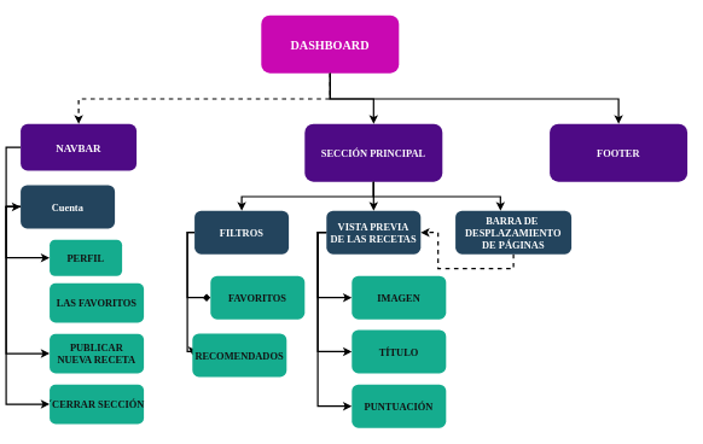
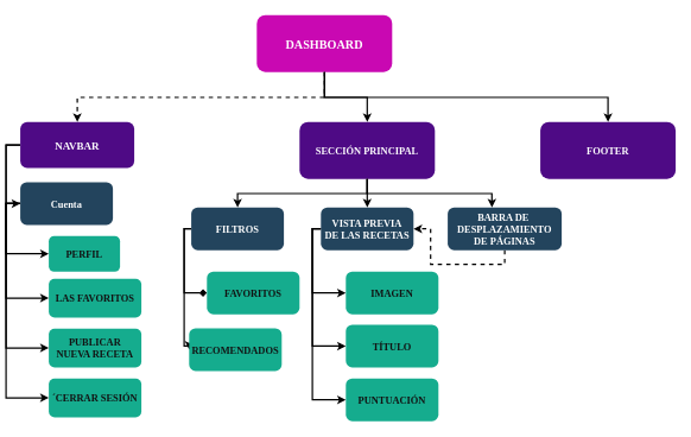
  <mxCell id="0" />
  <mxCell id="1" parent="0" />
  <mxCell id="2" value="DASHBOARD" style="rounded=1;fillColor=#c908b2;gradientColor=none;strokeColor=none;fontColor=#FFFFFF;fontStyle=1;fontFamily=Tahoma;fontSize=17;" parent="1" vertex="1"><mxGeometry x="352" y="20.5" width="190" height="80" as="geometry" /></mxCell>
  <mxCell id="3" value="" style="edgeStyle=elbowEdgeStyle;elbow=vertical;strokeWidth=2;rounded=0;entryX=0.5;entryY=0;entryDx=0;entryDy=0;" parent="1" source="2" target="27" edge="1"><mxGeometry x="337" y="215.5" width="100" height="100" as="geometry"><mxPoint x="127" y="150.5" as="sourcePoint" /><mxPoint x="1247" y="170.5" as="targetPoint" /></mxGeometry></mxCell>
  <mxCell id="4" value="SECCIÓN PRINCIPAL" style="rounded=1;fillColor=#4e0a85;gradientColor=none;strokeColor=none;fontColor=#FFFFFF;fontStyle=1;fontFamily=Tahoma;fontSize=14" parent="1" vertex="1"><mxGeometry x="412" y="170.5" width="190" height="80" as="geometry" /></mxCell>
  <mxCell id="5" style="edgeStyle=orthogonalEdgeStyle;rounded=0;orthogonalLoop=1;jettySize=auto;html=1;exitX=0;exitY=0.5;exitDx=0;exitDy=0;entryX=0;entryY=0.5;entryDx=0;entryDy=0;strokeWidth=2;" edge="1" parent="1" source="7" target="32"><mxGeometry relative="1" as="geometry" /></mxCell>
+ <mxCell id="6" style="edgeStyle=orthogonalEdgeStyle;rounded=0;orthogonalLoop=1;jettySize=auto;html=1;exitX=0;exitY=0.5;exitDx=0;exitDy=0;entryX=0;entryY=0.5;entryDx=0;entryDy=0;strokeWidth=2;" edge="1" parent="1" source="7" target="33"><mxGeometry relative="1" as="geometry" /></mxCell>
  <mxCell id="7" value="NAVBAR" style="rounded=1;fillColor=#4e0a85;gradientColor=none;strokeColor=none;fontColor=#FFFFFF;fontStyle=1;fontFamily=Tahoma;fontSize=15;" parent="1" vertex="1"><mxGeometry x="20" y="170.5" width="160" height="64.5" as="geometry" /></mxCell>
  <mxCell id="8" value="" style="edgeStyle=elbowEdgeStyle;elbow=vertical;strokeWidth=2;rounded=0" parent="1" source="2" target="4" edge="1"><mxGeometry x="347" y="225.5" width="100" height="100" as="geometry"><mxPoint x="652" y="110.5" as="sourcePoint" /><mxPoint x="1257" y="180.5" as="targetPoint" /></mxGeometry></mxCell>
  <mxCell id="9" value="" style="edgeStyle=elbowEdgeStyle;elbow=vertical;strokeWidth=2;rounded=0;dashed=1;" parent="1" source="2" target="7" edge="1"><mxGeometry x="-23" y="135.5" width="100" height="100" as="geometry"><mxPoint x="-233" y="70.5" as="sourcePoint" /><mxPoint x="-133" y="-29.5" as="targetPoint" /></mxGeometry></mxCell>
  <mxCell id="10" value="" style="edgeStyle=elbowEdgeStyle;elbow=vertical;strokeWidth=2;rounded=0;entryX=0.5;entryY=0;entryDx=0;entryDy=0;" parent="1" source="4" target="15" edge="1"><mxGeometry x="37" y="135.5" width="100" height="100" as="geometry"><mxPoint x="-173" y="70.5" as="sourcePoint" /><mxPoint x="332" y="290.5" as="targetPoint" /></mxGeometry></mxCell>
  <mxCell id="11" value="" style="edgeStyle=elbowEdgeStyle;elbow=vertical;strokeWidth=2;rounded=0" parent="1" source="4" edge="1"><mxGeometry x="37" y="135.5" width="100" height="100" as="geometry"><mxPoint x="-173" y="70.5" as="sourcePoint" /><mxPoint x="507" y="290.5" as="targetPoint" /></mxGeometry></mxCell>
  <mxCell id="12" value="" style="edgeStyle=elbowEdgeStyle;elbow=vertical;strokeWidth=2;rounded=0" parent="1" source="4" edge="1"><mxGeometry x="37" y="135.5" width="100" height="100" as="geometry"><mxPoint x="-173" y="70.5" as="sourcePoint" /><mxPoint x="682" y="290.5" as="targetPoint" /></mxGeometry></mxCell>
  <mxCell id="13" style="edgeStyle=orthogonalEdgeStyle;rounded=0;orthogonalLoop=1;jettySize=auto;html=1;exitX=0;exitY=0.5;exitDx=0;exitDy=0;entryX=0;entryY=0.5;entryDx=0;entryDy=0;strokeWidth=2;endArrow=diamond;" parent="1" source="15" target="16" edge="1"><mxGeometry relative="1" as="geometry"><Array as="points"><mxPoint x="250" y="321" /><mxPoint x="250" y="411" /></Array></mxGeometry></mxCell>
  <mxCell id="14" style="edgeStyle=orthogonalEdgeStyle;rounded=0;orthogonalLoop=1;jettySize=auto;html=1;exitX=0;exitY=0.5;exitDx=0;exitDy=0;entryX=0;entryY=0.5;entryDx=0;entryDy=0;strokeWidth=2;" parent="1" source="15" target="17" edge="1"><mxGeometry relative="1" as="geometry"><Array as="points"><mxPoint x="250" y="321" /><mxPoint x="250" y="485" /></Array></mxGeometry></mxCell>
  <mxCell id="15" value="FILTROS" style="rounded=1;fillColor=#23445D;gradientColor=none;strokeColor=none;fontColor=#FFFFFF;fontStyle=1;fontFamily=Tahoma;fontSize=14" parent="1" vertex="1"><mxGeometry x="260" y="290.5" width="130" height="60" as="geometry" /></mxCell>
  <mxCell id="16" value="FAVORITOS" style="rounded=1;fillColor=#15ac8e;gradientColor=none;strokeColor=none;fontColor=#121212;fontStyle=1;fontFamily=Tahoma;fontSize=14" parent="1" vertex="1"><mxGeometry x="282" y="380.5" width="130" height="60" as="geometry" /></mxCell>
  <mxCell id="17" value="RECOMENDADOS" style="rounded=1;fillColor=#15ac8e;gradientColor=none;strokeColor=none;fontColor=#121212;fontStyle=1;fontFamily=Tahoma;fontSize=14" parent="1" vertex="1"><mxGeometry x="257" y="460" width="130" height="60" as="geometry" /></mxCell>
  <mxCell id="18" style="edgeStyle=orthogonalEdgeStyle;rounded=0;orthogonalLoop=1;jettySize=auto;html=1;exitX=0;exitY=0.5;exitDx=0;exitDy=0;entryX=0;entryY=0.5;entryDx=0;entryDy=0;strokeWidth=2;" parent="1" source="21" target="24" edge="1"><mxGeometry relative="1" as="geometry"><Array as="points"><mxPoint x="430" y="321" /><mxPoint x="430" y="561" /></Array></mxGeometry></mxCell>
  <mxCell id="19" style="edgeStyle=orthogonalEdgeStyle;rounded=0;orthogonalLoop=1;jettySize=auto;html=1;exitX=0;exitY=0.5;exitDx=0;exitDy=0;entryX=0;entryY=0.5;entryDx=0;entryDy=0;strokeWidth=2;" parent="1" source="21" target="22" edge="1"><mxGeometry relative="1" as="geometry"><Array as="points"><mxPoint x="430" y="321" /><mxPoint x="430" y="411" /></Array></mxGeometry></mxCell>
  <mxCell id="20" style="edgeStyle=orthogonalEdgeStyle;rounded=0;orthogonalLoop=1;jettySize=auto;html=1;exitX=0;exitY=0.5;exitDx=0;exitDy=0;entryX=0;entryY=0.5;entryDx=0;entryDy=0;strokeWidth=2;" parent="1" source="21" target="23" edge="1"><mxGeometry relative="1" as="geometry"><Array as="points"><mxPoint x="430" y="321" /><mxPoint x="430" y="485" /></Array></mxGeometry></mxCell>
  <mxCell id="21" value="VISTA PREVIA &#10;DE LAS RECETAS" style="rounded=1;fillColor=#23445D;gradientColor=none;strokeColor=none;fontColor=#FFFFFF;fontStyle=1;fontFamily=Tahoma;fontSize=14" parent="1" vertex="1"><mxGeometry x="442" y="290.5" width="130" height="60" as="geometry" /></mxCell>
  <mxCell id="22" value="IMAGEN" style="rounded=1;fillColor=#15ac8e;gradientColor=none;strokeColor=none;fontColor=#121212;fontStyle=1;fontFamily=Tahoma;fontSize=14" parent="1" vertex="1"><mxGeometry x="477" y="380.5" width="130" height="60" as="geometry" /></mxCell>
  <mxCell id="23" value="TÍTULO" style="rounded=1;fillColor=#15ac8e;gradientColor=none;strokeColor=none;fontColor=#121212;fontStyle=1;fontFamily=Tahoma;fontSize=14" parent="1" vertex="1"><mxGeometry x="477" y="455" width="130" height="60" as="geometry" /></mxCell>
  <mxCell id="24" value="PUNTUACIÓN" style="rounded=1;fillColor=#15ac8e;gradientColor=none;strokeColor=none;fontColor=#121212;fontStyle=1;fontFamily=Tahoma;fontSize=14" parent="1" vertex="1"><mxGeometry x="477" y="530.5" width="130" height="60" as="geometry" /></mxCell>
  <mxCell id="25" style="edgeStyle=orthogonalEdgeStyle;rounded=0;orthogonalLoop=1;jettySize=auto;html=1;exitX=0.5;exitY=1;exitDx=0;exitDy=0;entryX=1;entryY=0.5;entryDx=0;entryDy=0;strokeWidth=2;dashed=1;" parent="1" source="26" target="21" edge="1"><mxGeometry relative="1" as="geometry" /></mxCell>
  <mxCell id="26" value="BARRA DE &#10;DESPLAZAMIENTO&#10;DE PÁGINAS" style="rounded=1;fillColor=#23445D;gradientColor=none;strokeColor=none;fontColor=#FFFFFF;fontStyle=1;fontFamily=Tahoma;fontSize=14" parent="1" vertex="1"><mxGeometry x="620" y="290.5" width="160" height="60" as="geometry" /></mxCell>
  <mxCell id="27" value="FOOTER" style="rounded=1;fillColor=#4e0a85;gradientColor=none;strokeColor=none;fontColor=#FFFFFF;fontStyle=1;fontFamily=Tahoma;fontSize=14" parent="1" vertex="1"><mxGeometry x="750" y="170.5" width="190" height="80" as="geometry" /></mxCell>
  <mxCell id="28" value="PERFIL" style="rounded=1;fillColor=#15ac8e;gradientColor=none;strokeColor=none;fontColor=#121212;fontStyle=1;fontFamily=Tahoma;fontSize=14" vertex="1" parent="1"><mxGeometry x="60" y="330.5" width="100" height="50" as="geometry" /></mxCell>
  <mxCell id="29" style="edgeStyle=orthogonalEdgeStyle;rounded=0;orthogonalLoop=1;jettySize=auto;html=1;exitX=0;exitY=0.5;exitDx=0;exitDy=0;entryX=0;entryY=0.5;entryDx=0;entryDy=0;strokeWidth=2;" edge="1" parent="1" source="32" target="28"><mxGeometry relative="1" as="geometry" /></mxCell>
  <mxCell id="30" style="edgeStyle=orthogonalEdgeStyle;rounded=0;orthogonalLoop=1;jettySize=auto;html=1;exitX=0;exitY=0.5;exitDx=0;exitDy=0;entryX=0;entryY=0.5;entryDx=0;entryDy=0;strokeWidth=2;" edge="1" parent="1" source="32" target="34"><mxGeometry relative="1" as="geometry" /></mxCell>
  <mxCell id="31" style="edgeStyle=orthogonalEdgeStyle;rounded=0;orthogonalLoop=1;jettySize=auto;html=1;exitX=0;exitY=0.5;exitDx=0;exitDy=0;entryX=0;entryY=0.5;entryDx=0;entryDy=0;strokeWidth=2;" edge="1" parent="1" source="32" target="35"><mxGeometry relative="1" as="geometry" /></mxCell>
  <mxCell id="32" value="Cuenta" style="rounded=1;fillColor=#23445D;gradientColor=none;strokeColor=none;fontColor=#FFFFFF;fontStyle=1;fontFamily=Tahoma;fontSize=14" vertex="1" parent="1"><mxGeometry x="20" y="255" width="130" height="60" as="geometry" /></mxCell>
  <mxCell id="33" value="LAS FAVORITOS" style="rounded=1;fillColor=#15ac8e;gradientColor=none;strokeColor=none;fontColor=#121212;fontStyle=1;fontFamily=Tahoma;fontSize=14" vertex="1" parent="1"><mxGeometry x="60" y="390.5" width="130" height="54.5" as="geometry" /></mxCell>
  <mxCell id="34" value="PUBLICAR &#10;NUEVA RECETA" style="rounded=1;fillColor=#15ac8e;gradientColor=none;strokeColor=none;fontColor=#121212;fontStyle=1;fontFamily=Tahoma;fontSize=14" vertex="1" parent="1"><mxGeometry x="60" y="460.5" width="130" height="54.5" as="geometry" /></mxCell>
- <mxCell id="35" value="´CERRAR SECCIÓN" style="rounded=1;fillColor=#15ac8e;gradientColor=none;strokeColor=none;fontColor=#121212;fontStyle=1;fontFamily=Tahoma;fontSize=14" vertex="1" parent="1"><mxGeometry x="60" y="530.5" width="130" height="54.5" as="geometry" /></mxCell>
+ <mxCell id="35" value="´CERRAR SESIÓN" style="rounded=1;fillColor=#15ac8e;gradientColor=none;strokeColor=none;fontColor=#121212;fontStyle=1;fontFamily=Tahoma;fontSize=14" vertex="1" parent="1"><mxGeometry x="60" y="530.5" width="130" height="54.5" as="geometry" /></mxCell>
